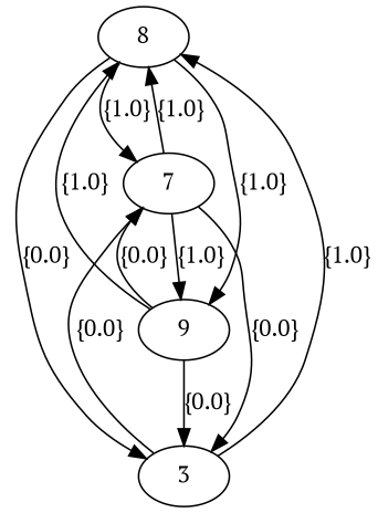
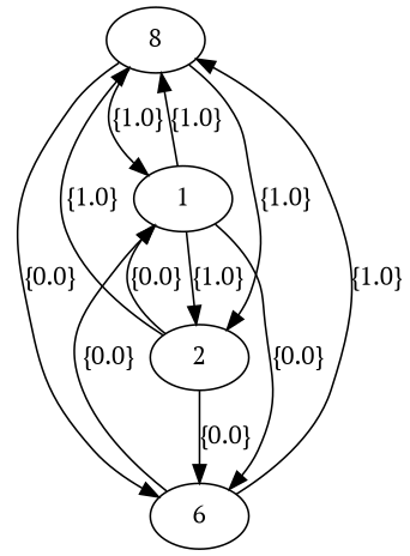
  digraph {
    fontname="PT Serif"
    node [fontname="PT Serif"]
    edge [fontname="PT Serif"]
    n1 [label=8]
-   1 [label=7]
-   2 [label=9]
-   3
+   1
+   2
+   3 [label=6]
    n1 -> 1 [label="{1.0}"]
    n1 -> 2 [label="{1.0}"]
    n1 -> 3 [label="{0.0}"]
    1 -> n1 [label="{1.0}"]
    1 -> 2 [label="{1.0}"]
    1 -> 3 [label="{0.0}"]
    2 -> n1 [label="{1.0}"]
    2 -> 1 [label="{0.0}"]
    2 -> 3 [label="{0.0}"]
    3 -> n1 [label="{1.0}"]
    3 -> 1 [label="{0.0}"]
  }
